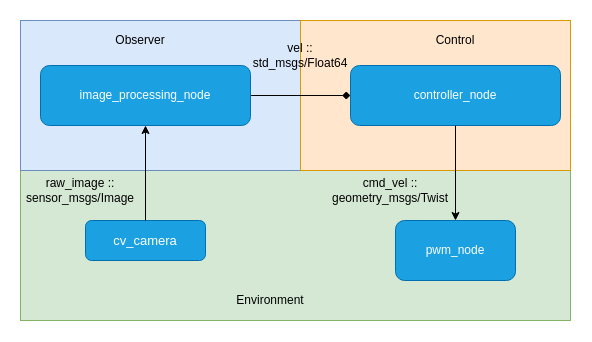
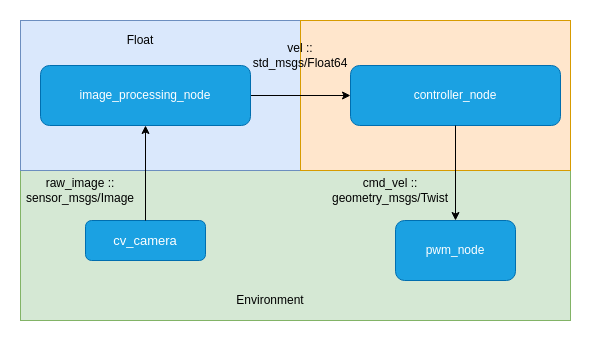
  <mxCell id="0" />
  <mxCell id="1" parent="0" />
  <mxCell id="2" value="" style="rounded=0;whiteSpace=wrap;html=1;fillColor=#d5e8d4;strokeColor=#82b366;" vertex="1" parent="1"><mxGeometry x="20" y="170" width="550" height="150" as="geometry" /></mxCell>
  <mxCell id="3" value="&lt;font style=&quot;font-size: 13px&quot;&gt;cv_camera&lt;/font&gt;" style="rounded=1;whiteSpace=wrap;html=1;fillColor=#1ba1e2;strokeColor=#006EAF;fontColor=#ffffff;" vertex="1" parent="1"><mxGeometry x="85" y="220" width="120" height="40" as="geometry" /></mxCell>
  <mxCell id="4" value="&lt;font style=&quot;font-size: 12px&quot;&gt;pwm_node&lt;/font&gt;" style="rounded=1;whiteSpace=wrap;html=1;fillColor=#1ba1e2;strokeColor=#006EAF;fontColor=#ffffff;" vertex="1" parent="1"><mxGeometry x="395" y="220" width="120" height="60" as="geometry" /></mxCell>
  <mxCell id="5" value="" style="rounded=0;whiteSpace=wrap;html=1;fillColor=#dae8fc;strokeColor=#6c8ebf;" vertex="1" parent="1"><mxGeometry x="20" y="20" width="290" height="150" as="geometry" /></mxCell>
  <mxCell id="6" value="" style="rounded=0;whiteSpace=wrap;html=1;fillColor=#ffe6cc;strokeColor=#d79b00;" vertex="1" parent="1"><mxGeometry x="300" y="20" width="270" height="150" as="geometry" /></mxCell>
- <mxCell id="7" style="edgeStyle=orthogonalEdgeStyle;rounded=0;orthogonalLoop=1;jettySize=auto;html=1;endArrow=diamond;" edge="1" parent="1" source="8" target="9"><mxGeometry relative="1" as="geometry" /></mxCell>
+ <mxCell id="7" style="edgeStyle=orthogonalEdgeStyle;rounded=0;orthogonalLoop=1;jettySize=auto;html=1;" edge="1" parent="1" source="8" target="9"><mxGeometry relative="1" as="geometry" /></mxCell>
  <mxCell id="8" value="&lt;font style=&quot;font-size: 12px&quot;&gt;image_processing_node&lt;/font&gt;" style="rounded=1;whiteSpace=wrap;html=1;fillColor=#1ba1e2;strokeColor=#006EAF;fontColor=#ffffff;" vertex="1" parent="1"><mxGeometry x="40" y="65" width="210" height="60" as="geometry" /></mxCell>
  <mxCell id="9" value="&lt;font style=&quot;font-size: 12px&quot;&gt;controller_node&lt;/font&gt;" style="rounded=1;whiteSpace=wrap;html=1;fillColor=#1ba1e2;strokeColor=#006EAF;fontColor=#ffffff;" vertex="1" parent="1"><mxGeometry x="350" y="65" width="210" height="60" as="geometry" /></mxCell>
  <mxCell id="10" style="rounded=0;orthogonalLoop=1;jettySize=auto;html=1;" edge="1" parent="1" source="3" target="8"><mxGeometry relative="1" as="geometry" /></mxCell>
  <mxCell id="11" style="rounded=0;orthogonalLoop=1;jettySize=auto;html=1;exitX=0.5;exitY=1;exitDx=0;exitDy=0;entryX=0.5;entryY=0;entryDx=0;entryDy=0;snapToPoint=0;" edge="1" parent="1" source="9" target="4"><mxGeometry relative="1" as="geometry" /></mxCell>
  <mxCell id="12" value="Environment" style="text;html=1;strokeColor=none;fillColor=none;align=center;verticalAlign=middle;whiteSpace=wrap;rounded=0;" vertex="1" parent="1"><mxGeometry x="250" y="290" width="40" height="20" as="geometry" /></mxCell>
- <mxCell id="13" value="Observer" style="text;html=1;strokeColor=none;fillColor=none;align=center;verticalAlign=middle;whiteSpace=wrap;rounded=0;" vertex="1" parent="1"><mxGeometry x="120" y="30" width="40" height="20" as="geometry" /></mxCell>
- <mxCell id="14" value="Control" style="text;html=1;strokeColor=none;fillColor=none;align=center;verticalAlign=middle;whiteSpace=wrap;rounded=0;" vertex="1" parent="1"><mxGeometry x="435" y="30" width="40" height="20" as="geometry" /></mxCell>
+ <mxCell id="13" value="Float" style="text;html=1;strokeColor=none;fillColor=none;align=center;verticalAlign=middle;whiteSpace=wrap;rounded=0;" vertex="1" parent="1"><mxGeometry x="120" y="30" width="40" height="20" as="geometry" /></mxCell>
  <mxCell id="15" value="raw_image :: sensor_msgs/Image" style="text;html=1;strokeColor=none;fillColor=none;align=center;verticalAlign=middle;whiteSpace=wrap;rounded=0;" vertex="1" parent="1"><mxGeometry x="60" y="180" width="40" height="20" as="geometry" /></mxCell>
  <mxCell id="16" value="vel :: std_msgs/Float64" style="text;html=1;strokeColor=none;fillColor=none;align=center;verticalAlign=middle;whiteSpace=wrap;rounded=0;" vertex="1" parent="1"><mxGeometry x="280" y="45" width="40" height="20" as="geometry" /></mxCell>
  <mxCell id="17" value="cmd_vel :: geometry_msgs/Twist" style="text;html=1;strokeColor=none;fillColor=none;align=center;verticalAlign=middle;whiteSpace=wrap;rounded=0;" vertex="1" parent="1"><mxGeometry x="370" y="180" width="40" height="20" as="geometry" /></mxCell>
